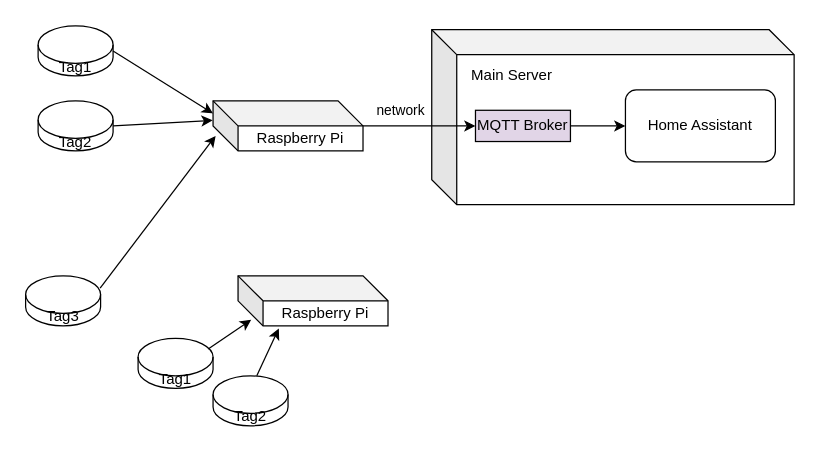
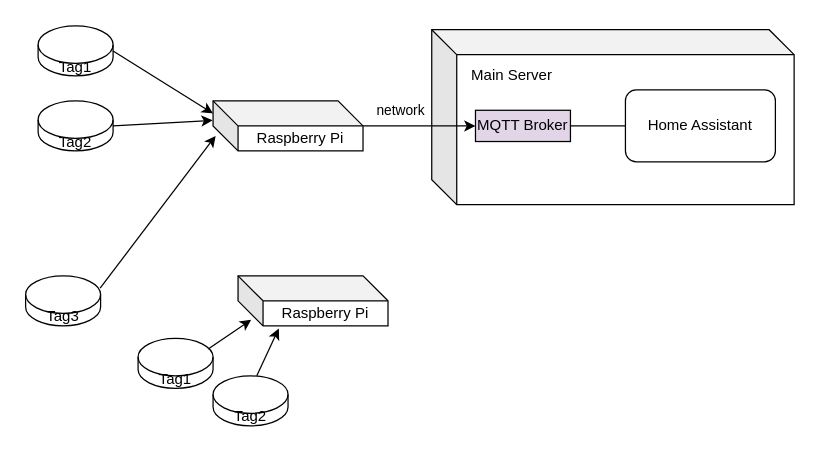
  <mxCell id="0" />
  <mxCell id="1" parent="0" />
  <mxCell id="2" value="&amp;nbsp; &amp;nbsp;Main Server&lt;br&gt;&lt;br&gt;&lt;br&gt;&lt;br&gt;&lt;br&gt;&lt;br&gt;&lt;br&gt;" style="shape=cube;whiteSpace=wrap;html=1;boundedLbl=1;backgroundOutline=1;darkOpacity=0.05;darkOpacity2=0.1;align=left;" vertex="1" parent="1"><mxGeometry x="345" y="23" width="290" height="140" as="geometry" /></mxCell>
  <mxCell id="3" value="Tag1" style="shape=cylinder3;whiteSpace=wrap;html=1;boundedLbl=1;backgroundOutline=1;size=15;" vertex="1" parent="1"><mxGeometry x="30" y="20" width="60" height="40" as="geometry" /></mxCell>
  <mxCell id="4" value="Tag2" style="shape=cylinder3;whiteSpace=wrap;html=1;boundedLbl=1;backgroundOutline=1;size=15;" vertex="1" parent="1"><mxGeometry x="30" y="80" width="60" height="40" as="geometry" /></mxCell>
  <mxCell id="5" value="Tag3" style="shape=cylinder3;whiteSpace=wrap;html=1;boundedLbl=1;backgroundOutline=1;size=15;" vertex="1" parent="1"><mxGeometry x="20" y="220" width="60" height="40" as="geometry" /></mxCell>
  <mxCell id="6" value="Raspberry Pi" style="shape=cube;whiteSpace=wrap;html=1;boundedLbl=1;backgroundOutline=1;darkOpacity=0.05;darkOpacity2=0.1;" vertex="1" parent="1"><mxGeometry x="170" y="80" width="120" height="40" as="geometry" /></mxCell>
  <mxCell id="7" value="" style="endArrow=classic;html=1;exitX=1;exitY=0.5;exitDx=0;exitDy=0;exitPerimeter=0;entryX=0;entryY=0;entryDx=0;entryDy=10;entryPerimeter=0;" edge="1" parent="1" source="3" target="6"><mxGeometry width="50" height="50" relative="1" as="geometry"><mxPoint x="160" y="240" as="sourcePoint" /><mxPoint x="210" y="190" as="targetPoint" /></mxGeometry></mxCell>
  <mxCell id="8" value="" style="endArrow=classic;html=1;exitX=1;exitY=0.5;exitDx=0;exitDy=0;exitPerimeter=0;entryX=-0.003;entryY=0.388;entryDx=0;entryDy=0;entryPerimeter=0;" edge="1" parent="1" source="4" target="6"><mxGeometry width="50" height="50" relative="1" as="geometry"><mxPoint x="100" y="50" as="sourcePoint" /><mxPoint x="180" y="100" as="targetPoint" /></mxGeometry></mxCell>
  <mxCell id="9" value="" style="endArrow=classic;html=1;exitX=0.994;exitY=0.245;exitDx=0;exitDy=0;exitPerimeter=0;entryX=0.017;entryY=0.7;entryDx=0;entryDy=0;entryPerimeter=0;" edge="1" parent="1" source="5" target="6"><mxGeometry width="50" height="50" relative="1" as="geometry"><mxPoint x="100" y="110" as="sourcePoint" /><mxPoint x="150" y="120" as="targetPoint" /></mxGeometry></mxCell>
  <mxCell id="10" value="MQTT Broker" style="rounded=0;whiteSpace=wrap;html=1;fillColor=#e1d5e7;" vertex="1" parent="1"><mxGeometry x="380" y="87.5" width="76" height="25" as="geometry" /></mxCell>
  <mxCell id="11" value="" style="endArrow=classic;html=1;entryX=0;entryY=0.5;entryDx=0;entryDy=0;exitX=0;exitY=0;exitDx=120;exitDy=20;exitPerimeter=0;" edge="1" parent="1" source="6" target="10"><mxGeometry width="50" height="50" relative="1" as="geometry"><mxPoint x="90" y="230" as="sourcePoint" /><mxPoint x="140" y="180" as="targetPoint" /></mxGeometry></mxCell>
  <mxCell id="12" value="network" style="edgeLabel;html=1;align=center;verticalAlign=middle;resizable=0;points=[];" vertex="1" connectable="0" parent="11"><mxGeometry x="-0.225" y="2" relative="1" as="geometry"><mxPoint x="-5.17" y="-10.5" as="offset" /></mxGeometry></mxCell>
  <mxCell id="13" value="Home Assistant" style="whiteSpace=wrap;html=1;rounded=1;" vertex="1" parent="1"><mxGeometry x="500" y="71.25" width="120" height="57.5" as="geometry" /></mxCell>
- <mxCell id="14" value="" style="endArrow=classic;html=1;entryX=0;entryY=0.5;entryDx=0;entryDy=0;exitX=1;exitY=0.5;exitDx=0;exitDy=0;" edge="1" parent="1" source="10" target="13"><mxGeometry width="50" height="50" relative="1" as="geometry"><mxPoint x="90" y="230" as="sourcePoint" /><mxPoint x="140" y="180" as="targetPoint" /></mxGeometry></mxCell>
+ <mxCell id="14" value="" style="endArrow=none;html=1;entryX=0;entryY=0.5;entryDx=0;entryDy=0;exitX=1;exitY=0.5;exitDx=0;exitDy=0;" edge="1" parent="1" source="10" target="13"><mxGeometry width="50" height="50" relative="1" as="geometry"><mxPoint x="90" y="230" as="sourcePoint" /><mxPoint x="140" y="180" as="targetPoint" /></mxGeometry></mxCell>
  <mxCell id="15" value="Raspberry Pi" style="shape=cube;whiteSpace=wrap;html=1;boundedLbl=1;backgroundOutline=1;darkOpacity=0.05;darkOpacity2=0.1;" vertex="1" parent="1"><mxGeometry x="190" y="220" width="120" height="40" as="geometry" /></mxCell>
  <mxCell id="16" value="Tag1" style="shape=cylinder3;whiteSpace=wrap;html=1;boundedLbl=1;backgroundOutline=1;size=15;" vertex="1" parent="1"><mxGeometry x="110" y="270" width="60" height="40" as="geometry" /></mxCell>
  <mxCell id="17" value="Tag2" style="shape=cylinder3;whiteSpace=wrap;html=1;boundedLbl=1;backgroundOutline=1;size=15;" vertex="1" parent="1"><mxGeometry x="170" y="300" width="60" height="40" as="geometry" /></mxCell>
  <mxCell id="18" value="" style="endArrow=classic;html=1;entryX=0.088;entryY=0.878;entryDx=0;entryDy=0;entryPerimeter=0;exitX=0.935;exitY=0.215;exitDx=0;exitDy=0;exitPerimeter=0;" edge="1" parent="1" source="16" target="15"><mxGeometry width="50" height="50" relative="1" as="geometry"><mxPoint x="150" y="270" as="sourcePoint" /><mxPoint x="200" y="220" as="targetPoint" /></mxGeometry></mxCell>
  <mxCell id="19" value="" style="endArrow=classic;html=1;entryX=0.272;entryY=1.051;entryDx=0;entryDy=0;entryPerimeter=0;" edge="1" parent="1" target="15"><mxGeometry width="50" height="50" relative="1" as="geometry"><mxPoint x="205" y="300" as="sourcePoint" /><mxPoint x="255" y="250" as="targetPoint" /></mxGeometry></mxCell>
